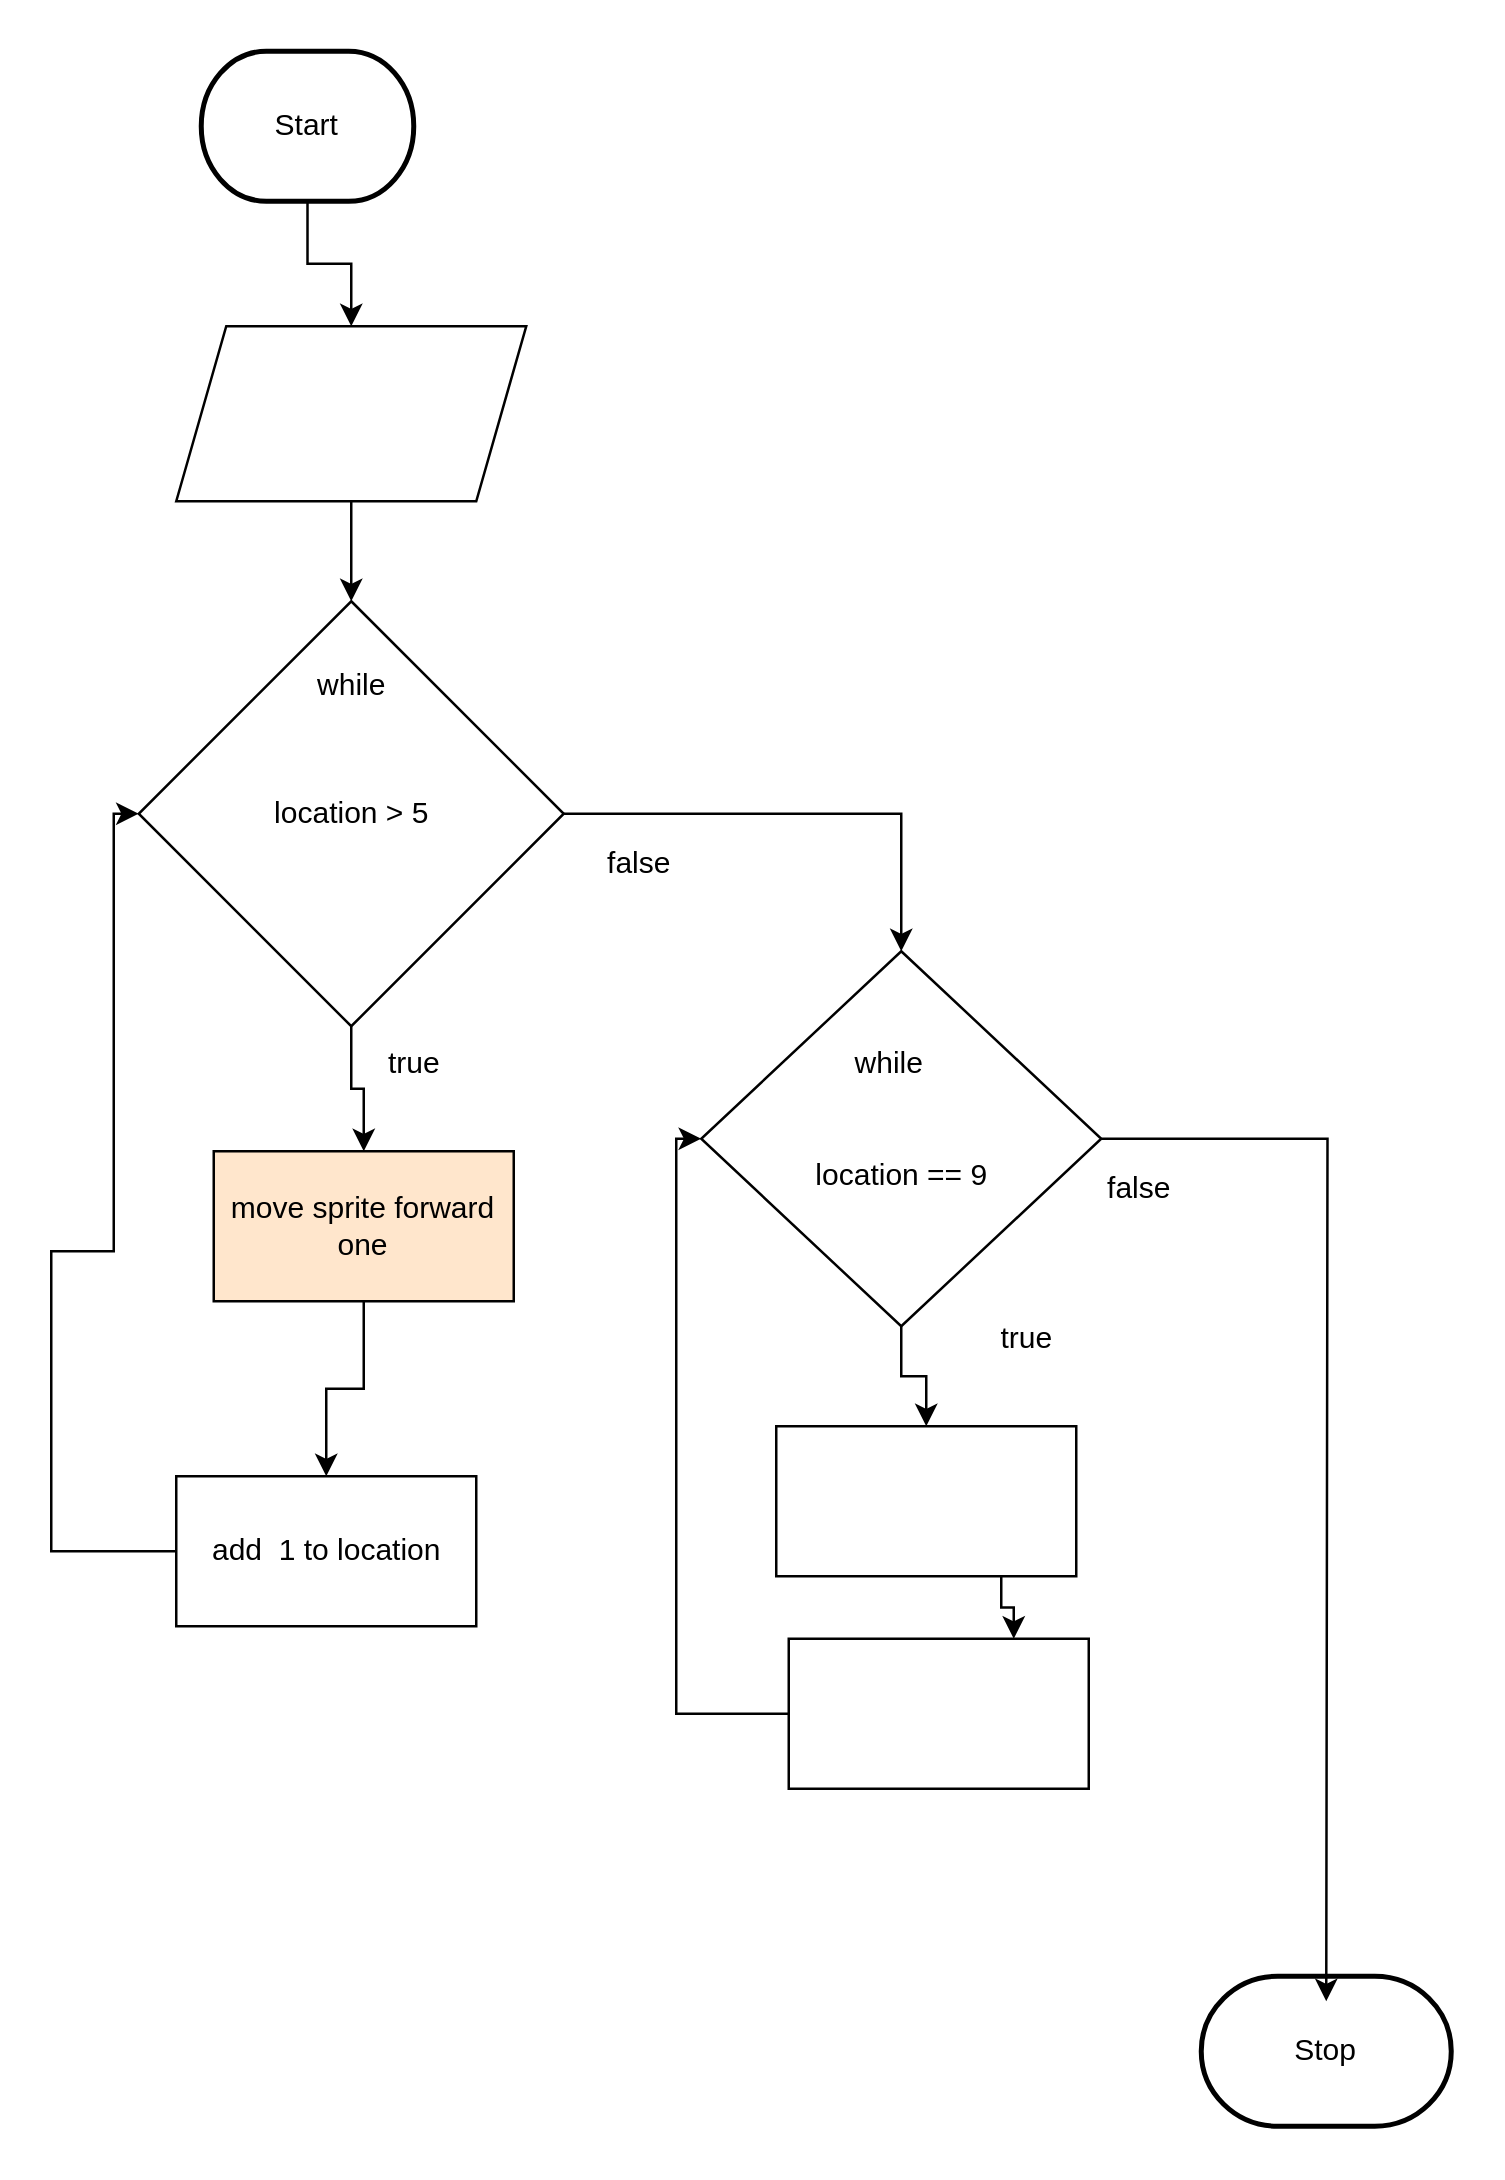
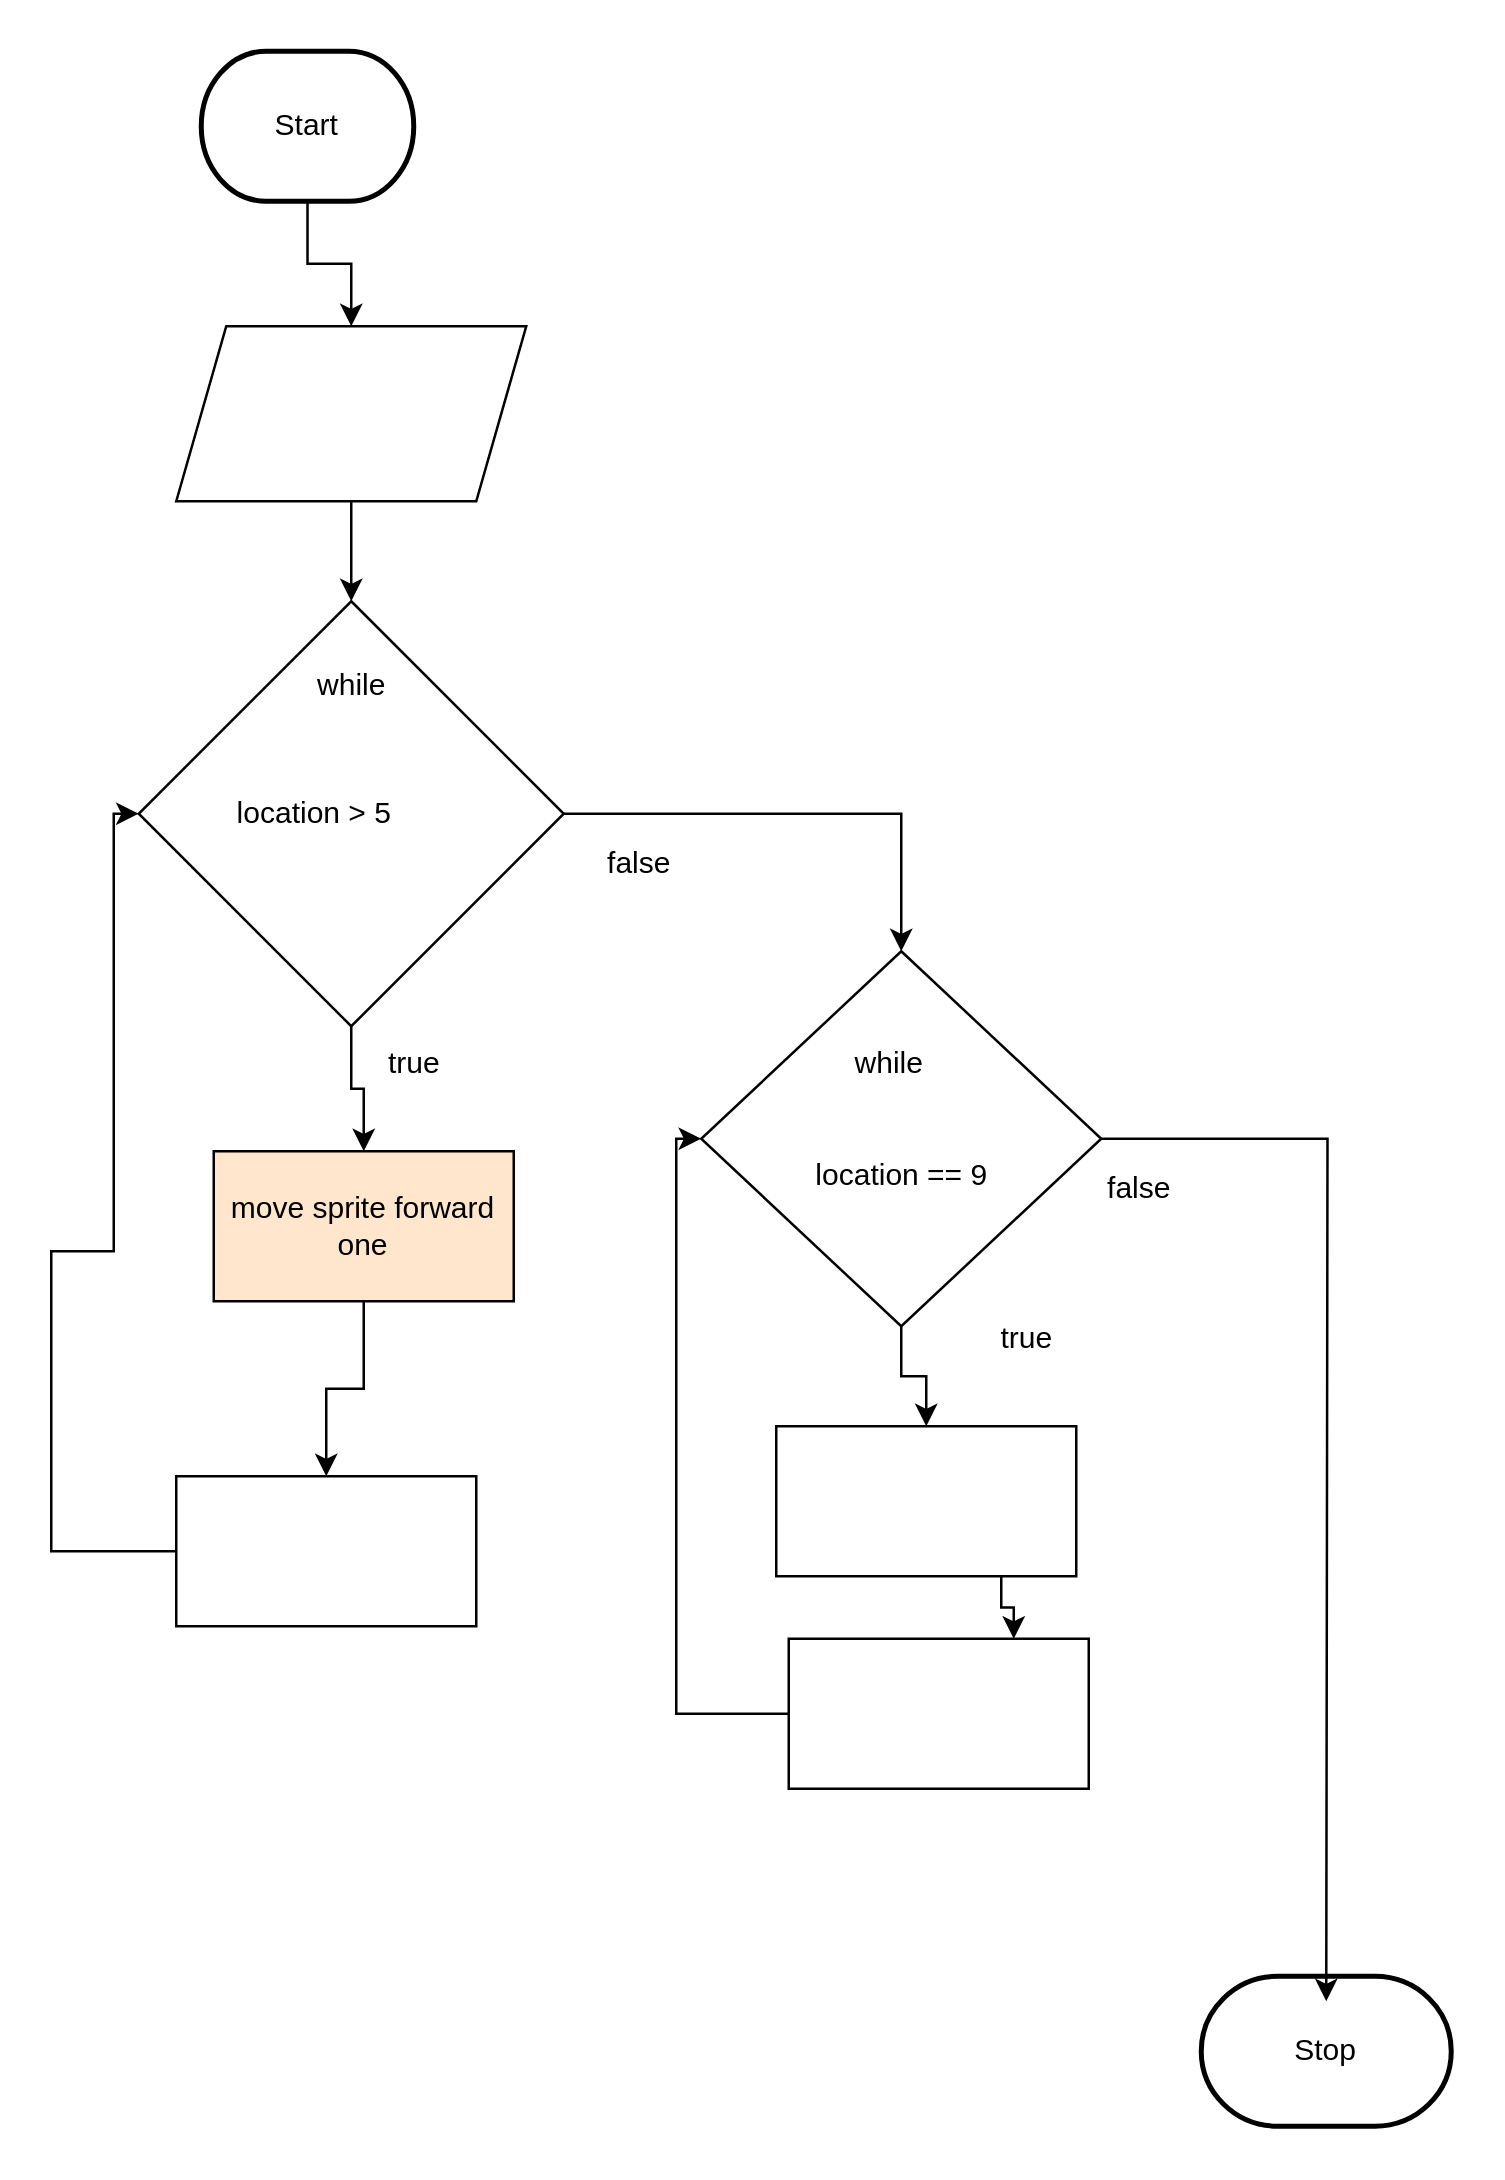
  <mxCell id="0" />
  <mxCell id="1" parent="0" />
  <mxCell id="2" style="edgeStyle=orthogonalEdgeStyle;html=1;exitX=0.5;exitY=1;exitDx=0;exitDy=0;exitPerimeter=0;entryX=0.5;entryY=0;entryDx=0;entryDy=0;rounded=0;" edge="1" parent="1" source="3" target="6"><mxGeometry relative="1" as="geometry" /></mxCell>
  <mxCell id="3" value="Start" style="strokeWidth=2;html=1;shape=mxgraph.flowchart.terminator;whiteSpace=wrap;" parent="1" vertex="1"><mxGeometry x="80" y="20" width="85" height="60" as="geometry" /></mxCell>
  <mxCell id="4" value="Stop" style="strokeWidth=2;html=1;shape=mxgraph.flowchart.terminator;whiteSpace=wrap;" parent="1" vertex="1"><mxGeometry x="480" y="790" width="100" height="60" as="geometry" /></mxCell>
  <mxCell id="5" style="edgeStyle=orthogonalEdgeStyle;rounded=0;html=1;" edge="1" parent="1" source="6" target="9"><mxGeometry relative="1" as="geometry" /></mxCell>
  <mxCell id="6" value="" style="shape=parallelogram;perimeter=parallelogramPerimeter;whiteSpace=wrap;html=1;fixedSize=1;" vertex="1" parent="1"><mxGeometry x="70" y="130" width="140" height="70" as="geometry" /></mxCell>
  <mxCell id="7" style="edgeStyle=orthogonalEdgeStyle;rounded=0;html=1;exitX=0.5;exitY=1;exitDx=0;exitDy=0;entryX=0.5;entryY=0;entryDx=0;entryDy=0;" edge="1" parent="1" source="9" target="15"><mxGeometry relative="1" as="geometry" /></mxCell>
  <mxCell id="8" style="edgeStyle=orthogonalEdgeStyle;rounded=0;html=1;exitX=1;exitY=0.5;exitDx=0;exitDy=0;entryX=0.5;entryY=0;entryDx=0;entryDy=0;" edge="1" parent="1" source="9" target="18"><mxGeometry relative="1" as="geometry" /></mxCell>
  <mxCell id="9" value="" style="rhombus;whiteSpace=wrap;html=1;" vertex="1" parent="1"><mxGeometry x="55" y="240" width="170" height="170" as="geometry" /></mxCell>
  <mxCell id="10" value="while" style="text;html=1;align=center;verticalAlign=middle;resizable=0;points=[];autosize=1;strokeColor=none;fillColor=none;" vertex="1" parent="1"><mxGeometry x="115" y="259" width="50" height="30" as="geometry" /></mxCell>
- <mxCell id="11" value="location &amp;gt; 5" style="text;html=1;align=center;verticalAlign=middle;resizable=0;points=[];autosize=1;strokeColor=none;fillColor=none;" vertex="1" parent="1"><mxGeometry x="95" y="310" width="90" height="30" as="geometry" /></mxCell>
+ <mxCell id="11" value="location &amp;gt; 5" style="text;html=1;align=center;verticalAlign=middle;resizable=0;points=[];autosize=1;strokeColor=none;fillColor=none;" vertex="1" parent="1"><mxGeometry x="80" y="310" width="90" height="30" as="geometry" /></mxCell>
  <mxCell id="12" value="true" style="text;html=1;align=center;verticalAlign=middle;resizable=0;points=[];autosize=1;strokeColor=none;fillColor=none;" vertex="1" parent="1"><mxGeometry x="145" y="410" width="40" height="30" as="geometry" /></mxCell>
  <mxCell id="13" value="false" style="text;html=1;align=center;verticalAlign=middle;resizable=0;points=[];autosize=1;strokeColor=none;fillColor=none;" vertex="1" parent="1"><mxGeometry x="230" y="330" width="50" height="30" as="geometry" /></mxCell>
  <mxCell id="14" style="edgeStyle=orthogonalEdgeStyle;rounded=0;html=1;exitX=0.5;exitY=1;exitDx=0;exitDy=0;entryX=0.5;entryY=0;entryDx=0;entryDy=0;" edge="1" parent="1" source="15" target="23"><mxGeometry relative="1" as="geometry" /></mxCell>
  <mxCell id="15" value="move sprite forward one" style="whiteSpace=wrap;html=1;fillColor=#ffe6cc;" vertex="1" parent="1"><mxGeometry x="85" y="460" width="120" height="60" as="geometry" /></mxCell>
  <mxCell id="16" style="edgeStyle=orthogonalEdgeStyle;rounded=0;html=1;exitX=0.5;exitY=1;exitDx=0;exitDy=0;" edge="1" parent="1" source="18" target="27"><mxGeometry relative="1" as="geometry" /></mxCell>
  <mxCell id="17" style="edgeStyle=orthogonalEdgeStyle;rounded=0;html=1;exitX=1;exitY=0.5;exitDx=0;exitDy=0;" edge="1" parent="1" source="18"><mxGeometry relative="1" as="geometry"><mxPoint x="530" y="800" as="targetPoint" /></mxGeometry></mxCell>
  <mxCell id="18" value="" style="rhombus;whiteSpace=wrap;html=1;" vertex="1" parent="1"><mxGeometry x="280" y="380" width="160" height="150" as="geometry" /></mxCell>
  <mxCell id="19" value="while" style="text;html=1;align=center;verticalAlign=middle;resizable=0;points=[];autosize=1;strokeColor=none;fillColor=none;" vertex="1" parent="1"><mxGeometry x="330" y="410" width="50" height="30" as="geometry" /></mxCell>
  <mxCell id="20" value="location == 9" style="text;html=1;align=center;verticalAlign=middle;resizable=0;points=[];autosize=1;strokeColor=none;fillColor=none;" vertex="1" parent="1"><mxGeometry x="315" y="455" width="90" height="30" as="geometry" /></mxCell>
  <mxCell id="21" value="true" style="text;html=1;align=center;verticalAlign=middle;resizable=0;points=[];autosize=1;strokeColor=none;fillColor=none;" vertex="1" parent="1"><mxGeometry x="390" y="520" width="40" height="30" as="geometry" /></mxCell>
  <mxCell id="22" style="edgeStyle=orthogonalEdgeStyle;rounded=0;html=1;exitX=0;exitY=0;exitDx=0;exitDy=0;entryX=0;entryY=0.5;entryDx=0;entryDy=0;" edge="1" parent="1" source="23" target="9"><mxGeometry relative="1" as="geometry"><Array as="points"><mxPoint x="70" y="620" /><mxPoint x="20" y="620" /><mxPoint x="20" y="500" /><mxPoint x="45" y="500" /><mxPoint x="45" y="325" /></Array></mxGeometry></mxCell>
  <mxCell id="23" value="" style="whiteSpace=wrap;html=1;" vertex="1" parent="1"><mxGeometry x="70" y="590" width="120" height="60" as="geometry" /></mxCell>
- <mxCell id="24" value="add&amp;nbsp; 1 to location" style="text;html=1;align=center;verticalAlign=middle;resizable=0;points=[];autosize=1;strokeColor=none;fillColor=none;" vertex="1" parent="1"><mxGeometry x="70" y="605" width="120" height="30" as="geometry" /></mxCell>
  <mxCell id="25" value="false" style="text;html=1;align=center;verticalAlign=middle;resizable=0;points=[];autosize=1;strokeColor=none;fillColor=none;" vertex="1" parent="1"><mxGeometry x="430" y="460" width="50" height="30" as="geometry" /></mxCell>
  <mxCell id="26" style="edgeStyle=orthogonalEdgeStyle;rounded=0;html=1;exitX=0.75;exitY=1;exitDx=0;exitDy=0;entryX=0.75;entryY=0;entryDx=0;entryDy=0;" edge="1" parent="1" source="27" target="29"><mxGeometry relative="1" as="geometry" /></mxCell>
  <mxCell id="27" value="" style="whiteSpace=wrap;html=1;" vertex="1" parent="1"><mxGeometry x="310" y="570" width="120" height="60" as="geometry" /></mxCell>
  <mxCell id="28" style="edgeStyle=orthogonalEdgeStyle;rounded=0;html=1;exitX=0;exitY=0.5;exitDx=0;exitDy=0;entryX=0;entryY=0.5;entryDx=0;entryDy=0;" edge="1" parent="1" source="29" target="18"><mxGeometry relative="1" as="geometry" /></mxCell>
  <mxCell id="29" value="" style="whiteSpace=wrap;html=1;" vertex="1" parent="1"><mxGeometry x="315" y="655" width="120" height="60" as="geometry" /></mxCell>
